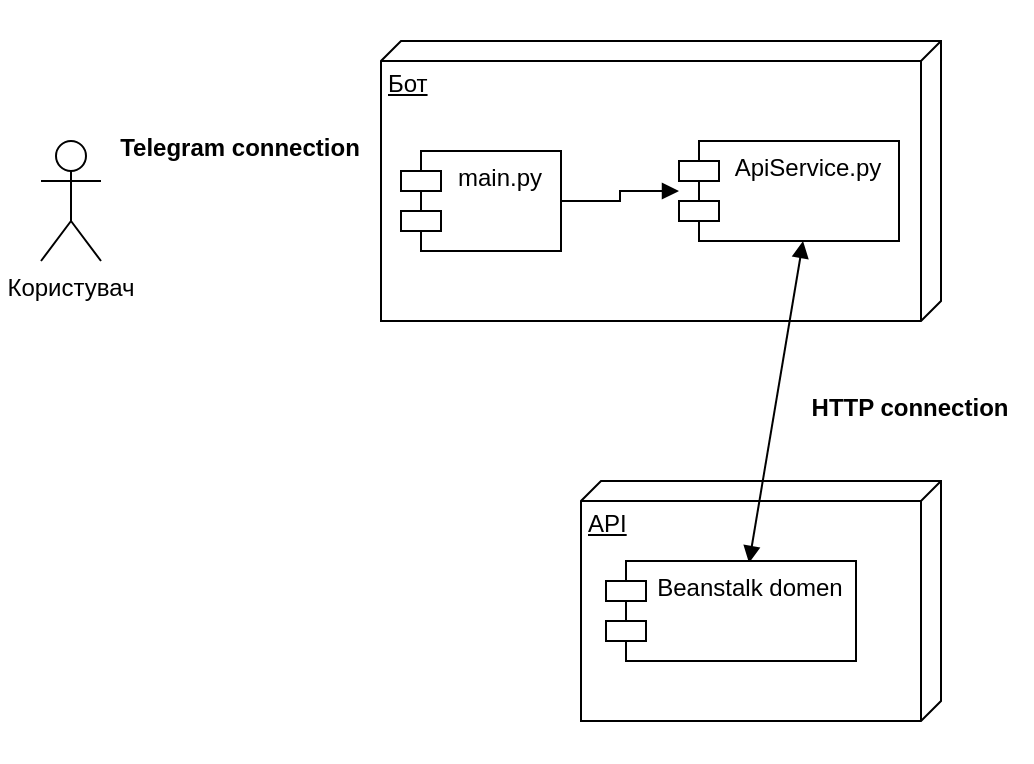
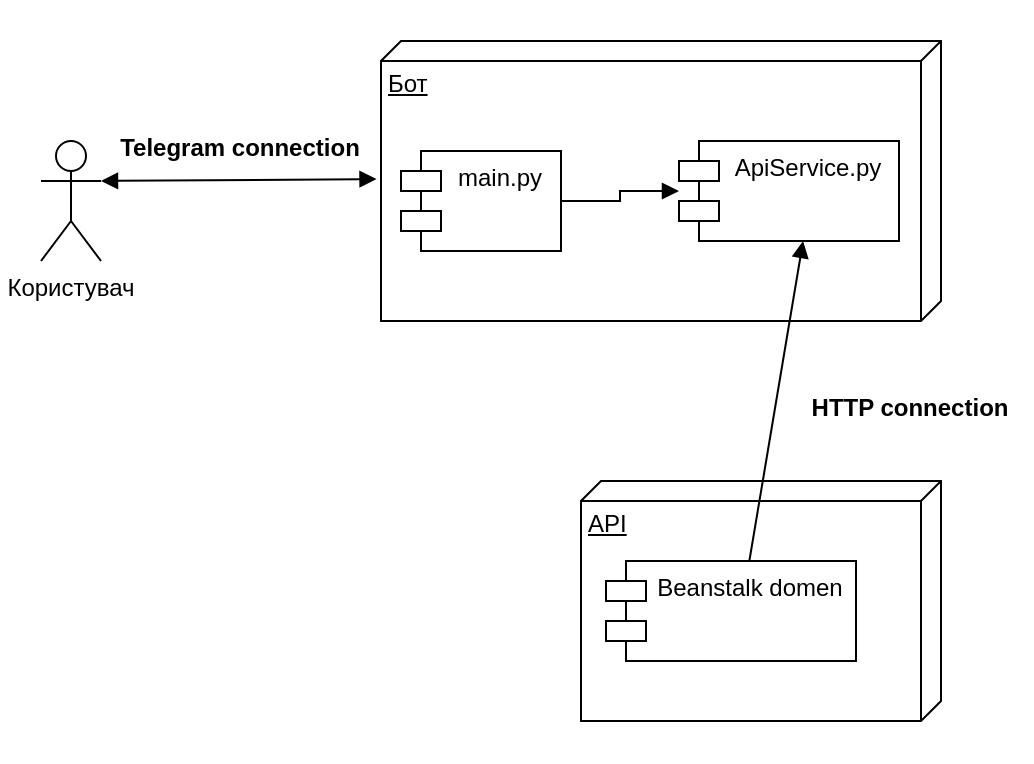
  <mxCell id="0" />
  <mxCell id="1" parent="0" />
  <mxCell id="2" value="Бот" style="verticalAlign=top;align=left;spacingTop=8;spacingLeft=2;spacingRight=12;shape=cube;size=10;direction=south;fontStyle=4;html=1;" vertex="1" parent="1"><mxGeometry x="190" y="20" width="280" height="140" as="geometry" /></mxCell>
  <mxCell id="3" value="Користувач" style="shape=umlActor;verticalLabelPosition=bottom;verticalAlign=top;html=1;" vertex="1" parent="1"><mxGeometry x="20" y="70" width="30" height="60" as="geometry" /></mxCell>
  <mxCell id="4" value="АРІ" style="verticalAlign=top;align=left;spacingTop=8;spacingLeft=2;spacingRight=12;shape=cube;size=10;direction=south;fontStyle=4;html=1;" vertex="1" parent="1"><mxGeometry x="290" y="240" width="180" height="120" as="geometry" /></mxCell>
  <mxCell id="5" value="main.py" style="shape=module;align=left;spacingLeft=20;align=center;verticalAlign=top;" vertex="1" parent="1"><mxGeometry x="200" y="75" width="80" height="50" as="geometry" /></mxCell>
  <mxCell id="6" value="ApiService.py" style="shape=module;align=left;spacingLeft=20;align=center;verticalAlign=top;" vertex="1" parent="1"><mxGeometry x="339" y="70" width="110" height="50" as="geometry" /></mxCell>
- <mxCell id="8" value="" style="endArrow=block;startArrow=block;endFill=1;startFill=1;html=1;rounded=0;exitX=0.564;exitY=1;exitDx=0;exitDy=0;exitPerimeter=0;entryX=0.572;entryY=0.02;entryDx=0;entryDy=0;entryPerimeter=0;" edge="1" parent="1" source="6" target="10"><mxGeometry width="160" relative="1" as="geometry"><mxPoint x="320" y="210" as="sourcePoint" /><mxPoint x="480" y="210" as="targetPoint" /></mxGeometry></mxCell>
+ <mxCell id="7" value="" style="endArrow=block;startArrow=block;endFill=1;startFill=1;html=1;rounded=0;exitX=1;exitY=0.333;exitDx=0;exitDy=0;exitPerimeter=0;entryX=0.493;entryY=1.008;entryDx=0;entryDy=0;entryPerimeter=0;" edge="1" parent="1" source="3" target="2"><mxGeometry width="160" relative="1" as="geometry"><mxPoint x="80" y="130" as="sourcePoint" /><mxPoint x="410" y="100" as="targetPoint" /></mxGeometry></mxCell>
+ <mxCell id="8" value="" style="endArrow=none;startArrow=block;endFill=1;startFill=1;html=1;rounded=0;exitX=0.564;exitY=1;exitDx=0;exitDy=0;exitPerimeter=0;entryX=0.572;entryY=0.02;entryDx=0;entryDy=0;entryPerimeter=0;" edge="1" parent="1" source="6" target="10"><mxGeometry width="160" relative="1" as="geometry"><mxPoint x="320" y="210" as="sourcePoint" /><mxPoint x="480" y="210" as="targetPoint" /></mxGeometry></mxCell>
  <mxCell id="9" value="" style="endArrow=block;endFill=1;html=1;edgeStyle=orthogonalEdgeStyle;align=left;verticalAlign=top;rounded=0;exitX=1;exitY=0.5;exitDx=0;exitDy=0;" edge="1" parent="1" source="5" target="6"><mxGeometry x="-1" relative="1" as="geometry"><mxPoint x="285" y="200" as="sourcePoint" /><mxPoint x="260" y="220" as="targetPoint" /></mxGeometry></mxCell>
  <mxCell id="10" value="Beanstalk domen" style="shape=module;align=left;spacingLeft=20;align=center;verticalAlign=top;" vertex="1" parent="1"><mxGeometry x="302.5" y="280" width="125" height="50" as="geometry" /></mxCell>
  <mxCell id="11" value="HTTP connection" style="text;align=center;fontStyle=1;verticalAlign=middle;spacingLeft=3;spacingRight=3;strokeColor=none;rotatable=0;points=[[0,0.5],[1,0.5]];portConstraint=eastwest;" vertex="1" parent="1"><mxGeometry x="415" y="190" width="80" height="26" as="geometry" /></mxCell>
  <mxCell id="12" value="Telegram connection" style="text;align=center;fontStyle=1;verticalAlign=middle;spacingLeft=3;spacingRight=3;strokeColor=none;rotatable=0;points=[[0,0.5],[1,0.5]];portConstraint=eastwest;" vertex="1" parent="1"><mxGeometry x="80" y="60" width="80" height="26" as="geometry" /></mxCell>
